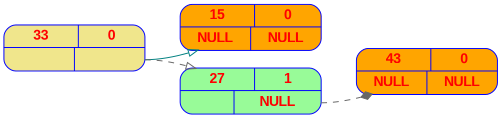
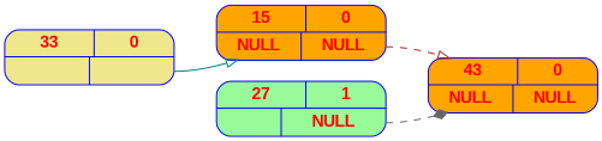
  digraph {
    rankdir=LR
    node [color=blue fillcolor=orange fontcolor=red fontname="Arial bold" fontsize=14 shape=record style="rounded, filled,filled"]
    edge [arrowhead=onormal color=gray40 style=dashed tailport=next]
    n1 [label="{<elt> 43  | <> 0 } |{<nextL> NULL | <next> NULL}" width=2]
    n2 [label="{<elt> 15  | <> 0 } |{<nextL> NULL | <next> NULL}" width=2]
    n3 [fillcolor=palegreen label="{<elt> 27  | <> 1 } |{<nextL>  | <next> NULL }" width=2]
    n4 [fillcolor=khaki label="{<elt> 33  | <> 0 } |{<nextL>  | <next> }" width=2]
+   n2 -> n1 [color=brown]
    n3 -> n1 [arrowhead=diamond]
    n4 -> n2 [color=teal style=solid]
-   n4 -> n3
  }
